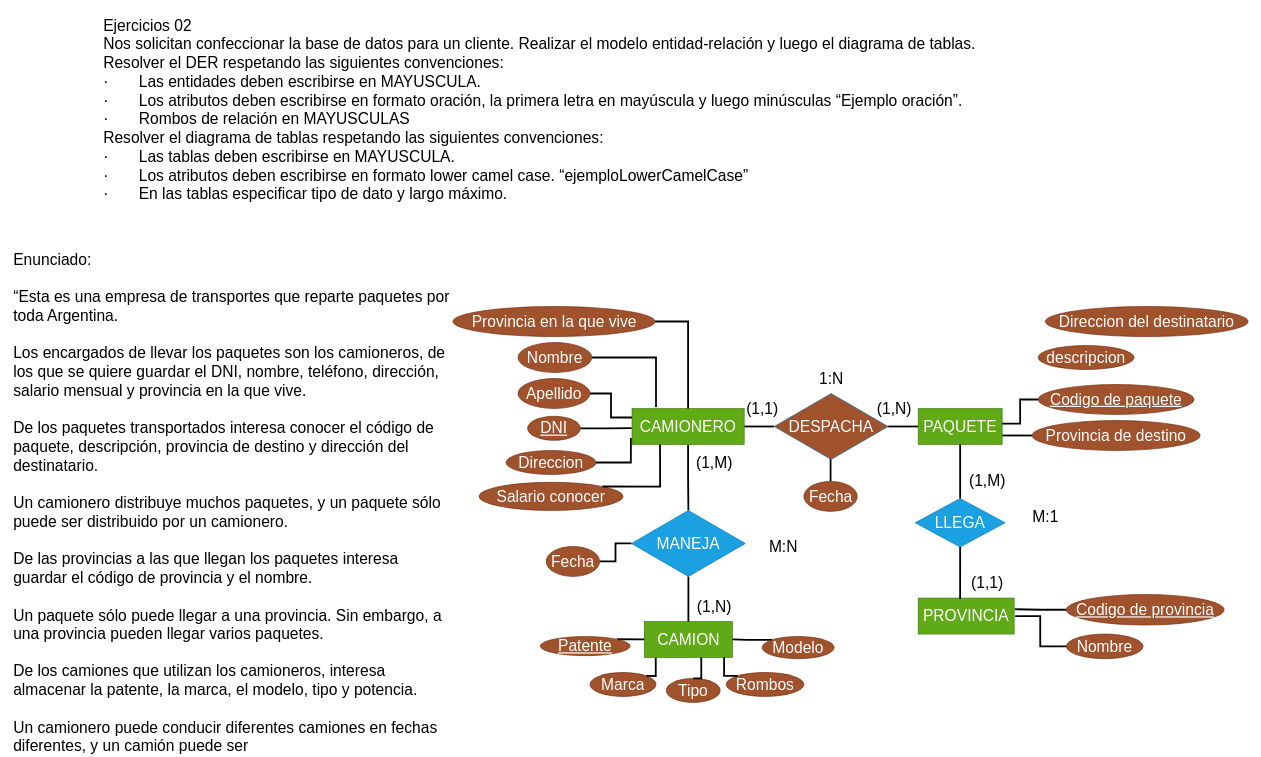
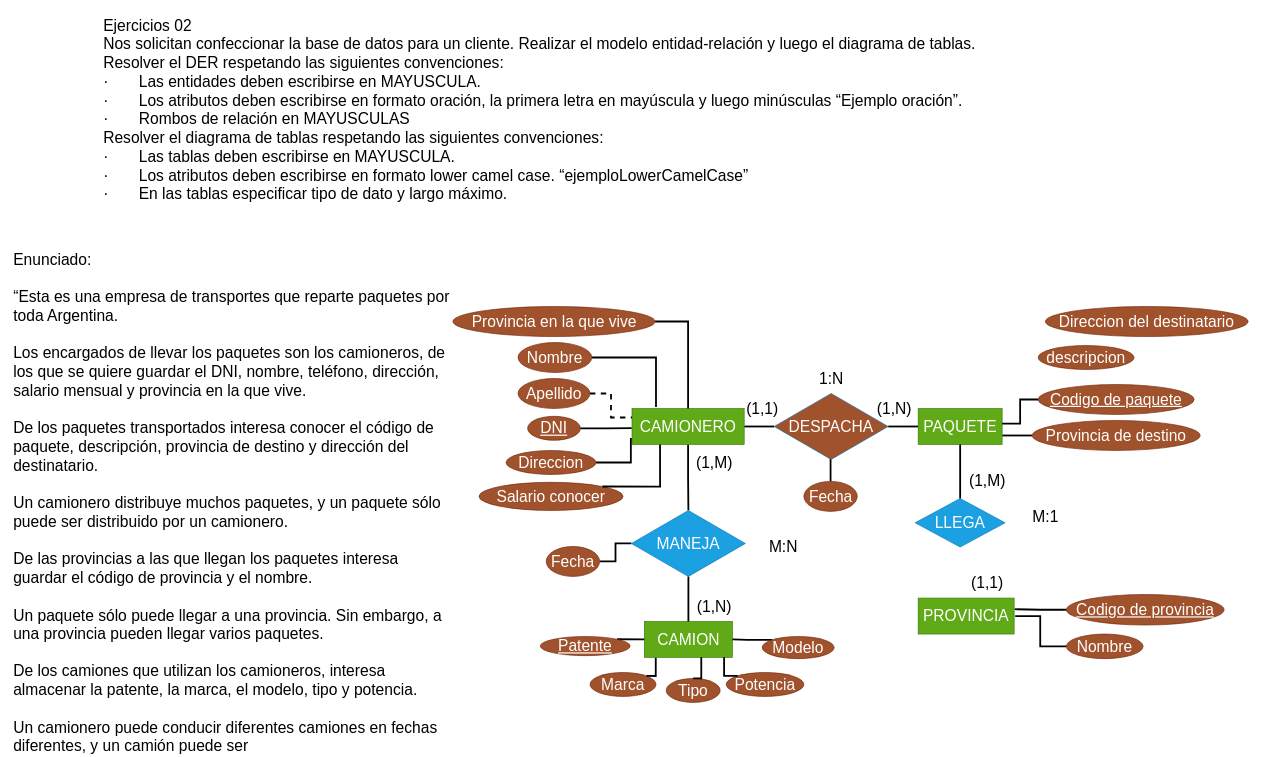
  <mxCell id="0" />
  <mxCell id="1" parent="0" />
  <mxCell id="2" style="edgeStyle=orthogonalEdgeStyle;rounded=0;orthogonalLoop=1;jettySize=auto;html=1;exitX=1;exitY=0.5;exitDx=0;exitDy=0;entryX=0;entryY=0.5;entryDx=0;entryDy=0;endArrow=none;startFill=0;strokeWidth=3;fontSize=26;" edge="1" parent="1" source="4" target="16"><mxGeometry relative="1" as="geometry" /></mxCell>
  <mxCell id="3" style="edgeStyle=orthogonalEdgeStyle;rounded=0;orthogonalLoop=1;jettySize=auto;html=1;exitX=0.5;exitY=1;exitDx=0;exitDy=0;entryX=0.5;entryY=0;entryDx=0;entryDy=0;endArrow=none;startFill=0;strokeWidth=3;" edge="1" parent="1" source="4" target="51"><mxGeometry relative="1" as="geometry" /></mxCell>
  <mxCell id="4" value="CAMIONERO" style="rounded=0;whiteSpace=wrap;html=1;fontSize=26;fillColor=#60a917;fontColor=#ffffff;strokeColor=#2D7600;" vertex="1" parent="1"><mxGeometry x="1053" y="680" width="187" height="60" as="geometry" /></mxCell>
  <mxCell id="5" style="edgeStyle=orthogonalEdgeStyle;rounded=0;orthogonalLoop=1;jettySize=auto;html=1;exitX=1;exitY=0.5;exitDx=0;exitDy=0;entryX=0.214;entryY=-0.04;entryDx=0;entryDy=0;strokeWidth=3;endArrow=none;startFill=0;fontSize=26;entryPerimeter=0;" edge="1" parent="1" source="6" target="4"><mxGeometry relative="1" as="geometry" /></mxCell>
  <mxCell id="6" value="Nombre" style="ellipse;whiteSpace=wrap;html=1;fontSize=26;fillColor=#a0522d;fontColor=#ffffff;strokeColor=#6D1F00;" vertex="1" parent="1"><mxGeometry x="863" y="570" width="123" height="50" as="geometry" /></mxCell>
- <mxCell id="7" style="edgeStyle=orthogonalEdgeStyle;rounded=0;orthogonalLoop=1;jettySize=auto;html=1;exitX=1;exitY=0.5;exitDx=0;exitDy=0;entryX=0;entryY=0.25;entryDx=0;entryDy=0;strokeWidth=3;endArrow=none;startFill=0;fontSize=26;" edge="1" parent="1" source="8" target="4"><mxGeometry relative="1" as="geometry" /></mxCell>
+ <mxCell id="7" style="edgeStyle=orthogonalEdgeStyle;rounded=0;orthogonalLoop=1;jettySize=auto;html=1;exitX=1;exitY=0.5;exitDx=0;exitDy=0;entryX=0;entryY=0.25;entryDx=0;entryDy=0;strokeWidth=3;endArrow=none;startFill=0;fontSize=26;dashed=1;" edge="1" parent="1" source="8" target="4"><mxGeometry relative="1" as="geometry" /></mxCell>
  <mxCell id="8" value="Apellido" style="ellipse;whiteSpace=wrap;html=1;fontSize=26;fillColor=#a0522d;fontColor=#ffffff;strokeColor=#6D1F00;" vertex="1" parent="1"><mxGeometry x="863" y="630" width="120" height="50" as="geometry" /></mxCell>
  <mxCell id="9" value="&lt;u&gt;DNI&lt;/u&gt;" style="ellipse;whiteSpace=wrap;html=1;fontSize=26;fillColor=#a0522d;fontColor=#ffffff;strokeColor=#6D1F00;" vertex="1" parent="1"><mxGeometry x="879" y="693" width="88" height="40" as="geometry" /></mxCell>
  <mxCell id="10" value="Direccion" style="ellipse;whiteSpace=wrap;html=1;fontSize=26;fillColor=#a0522d;fontColor=#ffffff;strokeColor=#6D1F00;" vertex="1" parent="1"><mxGeometry x="843" y="750" width="150" height="40" as="geometry" /></mxCell>
  <mxCell id="11" value="Salario conocer" style="ellipse;whiteSpace=wrap;html=1;fontSize=26;fillColor=#a0522d;fontColor=#ffffff;strokeColor=#6D1F00;" vertex="1" parent="1"><mxGeometry x="798" y="803" width="240" height="47" as="geometry" /></mxCell>
  <mxCell id="12" style="edgeStyle=orthogonalEdgeStyle;rounded=0;orthogonalLoop=1;jettySize=auto;html=1;exitX=1;exitY=0.5;exitDx=0;exitDy=0;entryX=-0.003;entryY=0.547;entryDx=0;entryDy=0;entryPerimeter=0;strokeWidth=3;endArrow=none;startFill=0;fontSize=26;" edge="1" parent="1" source="9" target="4"><mxGeometry relative="1" as="geometry" /></mxCell>
  <mxCell id="13" style="edgeStyle=orthogonalEdgeStyle;rounded=0;orthogonalLoop=1;jettySize=auto;html=1;exitX=1;exitY=0.5;exitDx=0;exitDy=0;entryX=-0.01;entryY=0.822;entryDx=0;entryDy=0;entryPerimeter=0;strokeWidth=3;endArrow=none;startFill=0;fontSize=26;" edge="1" parent="1" source="10" target="4"><mxGeometry relative="1" as="geometry" /></mxCell>
  <mxCell id="14" style="edgeStyle=orthogonalEdgeStyle;rounded=0;orthogonalLoop=1;jettySize=auto;html=1;exitX=1;exitY=0.5;exitDx=0;exitDy=0;entryX=0;entryY=0.5;entryDx=0;entryDy=0;endArrow=none;startFill=0;strokeWidth=3;fontSize=26;" edge="1" parent="1" source="16"><mxGeometry relative="1" as="geometry"><mxPoint x="1530" y="710" as="targetPoint" /></mxGeometry></mxCell>
  <mxCell id="15" style="edgeStyle=orthogonalEdgeStyle;rounded=0;orthogonalLoop=1;jettySize=auto;html=1;exitX=0.5;exitY=1;exitDx=0;exitDy=0;entryX=0.5;entryY=0;entryDx=0;entryDy=0;endArrow=none;startFill=0;strokeWidth=3;" edge="1" parent="1" source="16" target="61"><mxGeometry relative="1" as="geometry" /></mxCell>
  <mxCell id="16" value="DESPACHA" style="rhombus;whiteSpace=wrap;html=1;fontSize=26;fillColor=#a0522d;fontColor=#ffffff;strokeColor=#006EAF;" vertex="1" parent="1"><mxGeometry x="1290" y="655" width="190" height="110" as="geometry" /></mxCell>
  <mxCell id="17" value="Direccion del destinatario" style="ellipse;whiteSpace=wrap;html=1;fontSize=26;fillColor=#a0522d;fontColor=#ffffff;strokeColor=#6D1F00;" vertex="1" parent="1"><mxGeometry x="1742" y="510" width="338" height="50" as="geometry" /></mxCell>
  <mxCell id="18" value="descripcion" style="ellipse;whiteSpace=wrap;html=1;fontSize=26;fillColor=#a0522d;fontColor=#ffffff;strokeColor=#6D1F00;" vertex="1" parent="1"><mxGeometry x="1730" y="575" width="160" height="40" as="geometry" /></mxCell>
  <mxCell id="19" value="&lt;u&gt;Codigo de paquete&lt;/u&gt;" style="ellipse;whiteSpace=wrap;html=1;fontSize=26;fillColor=#a0522d;fontColor=#ffffff;strokeColor=#6D1F00;" vertex="1" parent="1"><mxGeometry x="1730" y="640" width="260" height="50" as="geometry" /></mxCell>
  <mxCell id="20" style="edgeStyle=orthogonalEdgeStyle;rounded=0;orthogonalLoop=1;jettySize=auto;html=1;exitX=0;exitY=0.5;exitDx=0;exitDy=0;entryX=1;entryY=0.75;entryDx=0;entryDy=0;strokeWidth=3;endArrow=none;startFill=0;fontSize=26;" edge="1" parent="1" source="21" target="25"><mxGeometry relative="1" as="geometry" /></mxCell>
  <mxCell id="21" value="Provincia de destino" style="ellipse;whiteSpace=wrap;html=1;fontSize=26;fillColor=#a0522d;fontColor=#ffffff;strokeColor=#6D1F00;" vertex="1" parent="1"><mxGeometry x="1720" y="700" width="280" height="50" as="geometry" /></mxCell>
  <mxCell id="22" value="&lt;font&gt;(1,1)&lt;/font&gt;" style="text;html=1;align=center;verticalAlign=middle;resizable=0;points=[];autosize=1;strokeColor=none;fillColor=none;fontSize=26;" vertex="1" parent="1"><mxGeometry x="1230" y="660" width="80" height="40" as="geometry" /></mxCell>
  <mxCell id="23" value="&lt;font&gt;(1,N)&lt;/font&gt;" style="text;html=1;align=center;verticalAlign=middle;resizable=0;points=[];autosize=1;strokeColor=none;fillColor=none;fontSize=26;" vertex="1" parent="1"><mxGeometry x="1450" y="660" width="80" height="40" as="geometry" /></mxCell>
  <mxCell id="24" value="&lt;div&gt;&lt;span style=&quot;background-color: transparent; color: light-dark(rgb(0, 0, 0), rgb(255, 255, 255));&quot;&gt;1:N&lt;/span&gt;&lt;/div&gt;" style="text;html=1;align=center;verticalAlign=middle;resizable=0;points=[];autosize=1;strokeColor=none;fillColor=none;fontSize=26;" vertex="1" parent="1"><mxGeometry x="1355" y="610" width="60" height="40" as="geometry" /></mxCell>
  <mxCell id="25" value="PAQUETE" style="rounded=0;whiteSpace=wrap;html=1;fontSize=26;fillColor=#60a917;fontColor=#ffffff;strokeColor=#2D7600;" vertex="1" parent="1"><mxGeometry x="1530" y="680" width="140" height="60" as="geometry" /></mxCell>
  <mxCell id="26" value="PROVINCIA" style="rounded=0;whiteSpace=wrap;html=1;fontSize=26;fillColor=#60a917;fontColor=#ffffff;strokeColor=#2D7600;" vertex="1" parent="1"><mxGeometry x="1530" y="996" width="160" height="60" as="geometry" /></mxCell>
  <mxCell id="27" style="edgeStyle=orthogonalEdgeStyle;rounded=0;orthogonalLoop=1;jettySize=auto;html=1;exitX=0;exitY=0.5;exitDx=0;exitDy=0;entryX=1;entryY=0.42;entryDx=0;entryDy=0;entryPerimeter=0;strokeWidth=3;endArrow=none;startFill=0;fontSize=26;" edge="1" parent="1" source="19" target="25"><mxGeometry relative="1" as="geometry" /></mxCell>
  <mxCell id="28" value="&lt;u&gt;Codigo de provincia&lt;/u&gt;" style="ellipse;whiteSpace=wrap;html=1;fontSize=26;fillColor=#a0522d;fontColor=#ffffff;strokeColor=#6D1F00;" vertex="1" parent="1"><mxGeometry x="1777" y="990" width="263" height="51" as="geometry" /></mxCell>
  <mxCell id="29" value="Nombre" style="ellipse;whiteSpace=wrap;html=1;fontSize=26;fillColor=#a0522d;fontColor=#ffffff;strokeColor=#6D1F00;" vertex="1" parent="1"><mxGeometry x="1777" y="1056" width="128" height="41" as="geometry" /></mxCell>
  <mxCell id="30" value="LLEGA" style="rhombus;whiteSpace=wrap;html=1;fontSize=26;fillColor=#1ba1e2;fontColor=#ffffff;strokeColor=#006EAF;" vertex="1" parent="1"><mxGeometry x="1525" y="830" width="150" height="81" as="geometry" /></mxCell>
  <mxCell id="31" style="edgeStyle=orthogonalEdgeStyle;rounded=0;orthogonalLoop=1;jettySize=auto;html=1;exitX=0;exitY=0.5;exitDx=0;exitDy=0;entryX=1.011;entryY=0.503;entryDx=0;entryDy=0;entryPerimeter=0;strokeWidth=3;endArrow=none;startFill=0;fontSize=26;" edge="1" parent="1" source="29" target="26"><mxGeometry relative="1" as="geometry" /></mxCell>
- <mxCell id="32" style="edgeStyle=orthogonalEdgeStyle;rounded=0;orthogonalLoop=1;jettySize=auto;html=1;exitX=0.5;exitY=1;exitDx=0;exitDy=0;entryX=0.437;entryY=0.025;entryDx=0;entryDy=0;entryPerimeter=0;endArrow=none;startFill=0;strokeWidth=3;fontSize=26;" edge="1" parent="1" source="30" target="26"><mxGeometry relative="1" as="geometry" /></mxCell>
  <mxCell id="33" style="edgeStyle=orthogonalEdgeStyle;rounded=0;orthogonalLoop=1;jettySize=auto;html=1;exitX=0.5;exitY=1;exitDx=0;exitDy=0;entryX=0.5;entryY=0;entryDx=0;entryDy=0;endArrow=none;startFill=0;strokeWidth=3;fontSize=26;" edge="1" parent="1" source="25" target="30"><mxGeometry relative="1" as="geometry"><mxPoint x="1610" y="921" as="sourcePoint" /><mxPoint x="1610" y="1008" as="targetPoint" /></mxGeometry></mxCell>
  <mxCell id="34" value="&lt;font&gt;(1,1)&lt;/font&gt;" style="text;html=1;align=center;verticalAlign=middle;resizable=0;points=[];autosize=1;strokeColor=none;fillColor=none;fontSize=26;" vertex="1" parent="1"><mxGeometry x="1605" y="950" width="80" height="40" as="geometry" /></mxCell>
  <mxCell id="35" value="&lt;font&gt;(1,M)&lt;/font&gt;" style="text;html=1;align=center;verticalAlign=middle;resizable=0;points=[];autosize=1;strokeColor=none;fillColor=none;fontSize=26;" vertex="1" parent="1"><mxGeometry x="1605" y="780" width="80" height="40" as="geometry" /></mxCell>
  <mxCell id="36" value="&lt;font&gt;M:1&lt;/font&gt;" style="text;html=1;align=center;verticalAlign=middle;resizable=0;points=[];autosize=1;strokeColor=none;fillColor=none;fontSize=26;" vertex="1" parent="1"><mxGeometry x="1707" y="840" width="70" height="40" as="geometry" /></mxCell>
  <mxCell id="37" value="Enunciado:&#10;&#10;“Esta es una empresa de transportes que reparte paquetes por toda Argentina. &#10;&#10;Los encargados de llevar los paquetes son los camioneros, de los que se quiere guardar el DNI, nombre, teléfono, dirección, salario mensual y provincia en la que vive. &#10;&#10;De los paquetes transportados interesa conocer el código de paquete, descripción, provincia de destino y dirección del destinatario. &#10;&#10;Un camionero distribuye muchos paquetes, y un paquete sólo puede ser distribuido por un camionero. &#10;&#10;De las provincias a las que llegan los paquetes interesa guardar el código de provincia y el nombre. &#10;&#10;Un paquete sólo puede llegar a una provincia. Sin embargo, a una provincia pueden llegar varios paquetes. &#10;&#10;De los camiones que utilizan los camioneros, interesa almacenar la patente, la marca, el modelo, tipo y potencia. &#10;&#10;Un camionero puede conducir diferentes camiones en fechas diferentes, y un camión puede ser" style="text;whiteSpace=wrap;fontSize=26;" vertex="1" parent="1"><mxGeometry x="20" y="410" width="730" height="685" as="geometry" /></mxCell>
  <mxCell id="38" value="CAMION" style="rounded=0;whiteSpace=wrap;html=1;fontSize=26;fillColor=#60a917;fontColor=#ffffff;strokeColor=#2D7600;" vertex="1" parent="1"><mxGeometry x="1073.5" y="1035" width="147" height="60" as="geometry" /></mxCell>
  <mxCell id="39" value="Ejercicios 02&#10;Nos solicitan confeccionar la base de datos para un cliente. Realizar el modelo entidad-relación y luego el diagrama de tablas.&#10;Resolver el DER respetando las siguientes convenciones:&#10;·       Las entidades deben escribirse en MAYUSCULA.&#10;·       Los atributos deben escribirse en formato oración, la primera letra en mayúscula y luego minúsculas “Ejemplo oración”.&#10;·       Rombos de relación en MAYUSCULAS&#10;Resolver el diagrama de tablas respetando las siguientes convenciones:&#10;·       Las tablas deben escribirse en MAYUSCULA.&#10;·       Los atributos deben escribirse en formato lower camel case. “ejemploLowerCamelCase”&#10;·       En las tablas especificar tipo de dato y largo máximo." style="text;whiteSpace=wrap;fontSize=26;" vertex="1" parent="1"><mxGeometry x="170" y="20" width="1460" height="310" as="geometry" /></mxCell>
  <mxCell id="40" style="edgeStyle=orthogonalEdgeStyle;rounded=0;orthogonalLoop=1;jettySize=auto;html=1;exitX=1;exitY=0;exitDx=0;exitDy=0;entryX=0.25;entryY=1;entryDx=0;entryDy=0;strokeWidth=3;endArrow=none;startFill=0;fontSize=26;" edge="1" parent="1" source="11" target="4"><mxGeometry relative="1" as="geometry"><mxPoint x="1020" y="802.49" as="sourcePoint" /><mxPoint x="1078" y="761.49" as="targetPoint" /></mxGeometry></mxCell>
  <mxCell id="41" style="edgeStyle=orthogonalEdgeStyle;rounded=0;orthogonalLoop=1;jettySize=auto;html=1;exitX=0;exitY=0.5;exitDx=0;exitDy=0;entryX=1.006;entryY=0.31;entryDx=0;entryDy=0;entryPerimeter=0;strokeWidth=3;endArrow=none;startFill=0;fontSize=26;" edge="1" parent="1" source="28" target="26"><mxGeometry relative="1" as="geometry"><mxPoint x="1787" y="1092" as="sourcePoint" /><mxPoint x="1702" y="1036" as="targetPoint" /></mxGeometry></mxCell>
  <mxCell id="42" style="edgeStyle=orthogonalEdgeStyle;rounded=0;orthogonalLoop=1;jettySize=auto;html=1;exitX=1;exitY=0;exitDx=0;exitDy=0;entryX=0;entryY=0.5;entryDx=0;entryDy=0;endArrow=none;startFill=0;strokeWidth=3;" edge="1" parent="1" source="43" target="38"><mxGeometry relative="1" as="geometry" /></mxCell>
  <mxCell id="43" value="&lt;u&gt;Patente&lt;/u&gt;" style="ellipse;whiteSpace=wrap;html=1;fontSize=26;fillColor=#a0522d;fontColor=#ffffff;strokeColor=#6D1F00;" vertex="1" parent="1"><mxGeometry x="900" y="1060" width="150" height="32" as="geometry" /></mxCell>
  <mxCell id="44" value="Marca" style="ellipse;whiteSpace=wrap;html=1;fontSize=26;fillColor=#a0522d;fontColor=#ffffff;strokeColor=#6D1F00;" vertex="1" parent="1"><mxGeometry x="983" y="1120" width="110" height="40" as="geometry" /></mxCell>
  <mxCell id="45" style="edgeStyle=orthogonalEdgeStyle;rounded=0;orthogonalLoop=1;jettySize=auto;html=1;exitX=0;exitY=0;exitDx=0;exitDy=0;entryX=1;entryY=0.5;entryDx=0;entryDy=0;endArrow=none;startFill=0;strokeWidth=3;" edge="1" parent="1" source="46" target="38"><mxGeometry relative="1" as="geometry" /></mxCell>
  <mxCell id="46" value="Modelo" style="ellipse;whiteSpace=wrap;html=1;fontSize=26;fillColor=#a0522d;fontColor=#ffffff;strokeColor=#6D1F00;" vertex="1" parent="1"><mxGeometry x="1270" y="1060" width="120" height="37" as="geometry" /></mxCell>
  <mxCell id="47" value="Tipo" style="ellipse;whiteSpace=wrap;html=1;fontSize=26;fillColor=#a0522d;fontColor=#ffffff;strokeColor=#6D1F00;" vertex="1" parent="1"><mxGeometry x="1110" y="1130" width="90" height="40" as="geometry" /></mxCell>
- <mxCell id="48" value="Rombos" style="ellipse;whiteSpace=wrap;html=1;fontSize=26;fillColor=#a0522d;fontColor=#ffffff;strokeColor=#6D1F00;" vertex="1" parent="1"><mxGeometry x="1210" y="1120" width="129.5" height="40" as="geometry" /></mxCell>
+ <mxCell id="48" value="Potencia" style="ellipse;whiteSpace=wrap;html=1;fontSize=26;fillColor=#a0522d;fontColor=#ffffff;strokeColor=#6D1F00;" vertex="1" parent="1"><mxGeometry x="1210" y="1120" width="129.5" height="40" as="geometry" /></mxCell>
  <mxCell id="49" style="edgeStyle=orthogonalEdgeStyle;rounded=0;orthogonalLoop=1;jettySize=auto;html=1;exitX=0.5;exitY=1;exitDx=0;exitDy=0;entryX=0.5;entryY=0;entryDx=0;entryDy=0;endArrow=none;startFill=0;strokeWidth=3;" edge="1" parent="1" source="51" target="38"><mxGeometry relative="1" as="geometry" /></mxCell>
  <mxCell id="50" style="edgeStyle=orthogonalEdgeStyle;rounded=0;orthogonalLoop=1;jettySize=auto;html=1;exitX=0;exitY=0.5;exitDx=0;exitDy=0;entryX=1;entryY=0.5;entryDx=0;entryDy=0;endArrow=none;startFill=0;strokeWidth=3;" edge="1" parent="1" source="51" target="60"><mxGeometry relative="1" as="geometry" /></mxCell>
  <mxCell id="51" value="MANEJA" style="rhombus;whiteSpace=wrap;html=1;fontSize=26;fillColor=#1ba1e2;fontColor=#ffffff;strokeColor=#006EAF;" vertex="1" parent="1"><mxGeometry x="1052" y="850" width="190" height="110" as="geometry" /></mxCell>
  <mxCell id="52" style="edgeStyle=orthogonalEdgeStyle;rounded=0;orthogonalLoop=1;jettySize=auto;html=1;exitX=1;exitY=0;exitDx=0;exitDy=0;entryX=0.13;entryY=1.006;entryDx=0;entryDy=0;entryPerimeter=0;endArrow=none;startFill=0;strokeWidth=3;" edge="1" parent="1" source="44" target="38"><mxGeometry relative="1" as="geometry" /></mxCell>
  <mxCell id="53" style="edgeStyle=orthogonalEdgeStyle;rounded=0;orthogonalLoop=1;jettySize=auto;html=1;exitX=0.5;exitY=0;exitDx=0;exitDy=0;entryX=0.646;entryY=0.997;entryDx=0;entryDy=0;entryPerimeter=0;endArrow=none;startFill=0;strokeWidth=3;" edge="1" parent="1" source="47" target="38"><mxGeometry relative="1" as="geometry" /></mxCell>
  <mxCell id="54" style="edgeStyle=orthogonalEdgeStyle;rounded=0;orthogonalLoop=1;jettySize=auto;html=1;exitX=0;exitY=0;exitDx=0;exitDy=0;entryX=0.905;entryY=0.997;entryDx=0;entryDy=0;entryPerimeter=0;endArrow=none;startFill=0;strokeWidth=3;" edge="1" parent="1" source="48" target="38"><mxGeometry relative="1" as="geometry" /></mxCell>
  <mxCell id="55" value="&lt;font&gt;(1,M)&lt;/font&gt;" style="text;html=1;align=center;verticalAlign=middle;resizable=0;points=[];autosize=1;strokeColor=none;fillColor=none;fontSize=26;" vertex="1" parent="1"><mxGeometry x="1150" y="750" width="80" height="40" as="geometry" /></mxCell>
  <mxCell id="56" value="&lt;font&gt;(1,N)&lt;/font&gt;" style="text;html=1;align=center;verticalAlign=middle;resizable=0;points=[];autosize=1;strokeColor=none;fillColor=none;fontSize=26;" vertex="1" parent="1"><mxGeometry x="1150" y="990" width="80" height="40" as="geometry" /></mxCell>
  <mxCell id="57" value="&lt;div&gt;&lt;span style=&quot;background-color: transparent; color: light-dark(rgb(0, 0, 0), rgb(255, 255, 255));&quot;&gt;M:N&lt;/span&gt;&lt;/div&gt;" style="text;html=1;align=center;verticalAlign=middle;resizable=0;points=[];autosize=1;strokeColor=none;fillColor=none;fontSize=26;" vertex="1" parent="1"><mxGeometry x="1269.5" y="890" width="70" height="40" as="geometry" /></mxCell>
  <mxCell id="58" style="edgeStyle=orthogonalEdgeStyle;rounded=0;orthogonalLoop=1;jettySize=auto;html=1;exitX=1;exitY=0.5;exitDx=0;exitDy=0;entryX=0.5;entryY=0;entryDx=0;entryDy=0;endArrow=none;startFill=0;strokeWidth=3;" edge="1" parent="1" source="59" target="4"><mxGeometry relative="1" as="geometry" /></mxCell>
  <mxCell id="59" value="Provincia en la que vive" style="ellipse;whiteSpace=wrap;html=1;fontSize=26;fillColor=#a0522d;fontColor=#ffffff;strokeColor=#6D1F00;" vertex="1" parent="1"><mxGeometry x="754.5" y="510" width="337" height="50" as="geometry" /></mxCell>
  <mxCell id="60" value="Fecha" style="ellipse;whiteSpace=wrap;html=1;fontSize=26;fillColor=#a0522d;fontColor=#ffffff;strokeColor=#6D1F00;" vertex="1" parent="1"><mxGeometry x="910" y="910" width="89" height="50" as="geometry" /></mxCell>
  <mxCell id="61" value="Fecha" style="ellipse;whiteSpace=wrap;html=1;fontSize=26;fillColor=#a0522d;fontColor=#ffffff;strokeColor=#6D1F00;" vertex="1" parent="1"><mxGeometry x="1339.5" y="801.5" width="89" height="50" as="geometry" /></mxCell>
